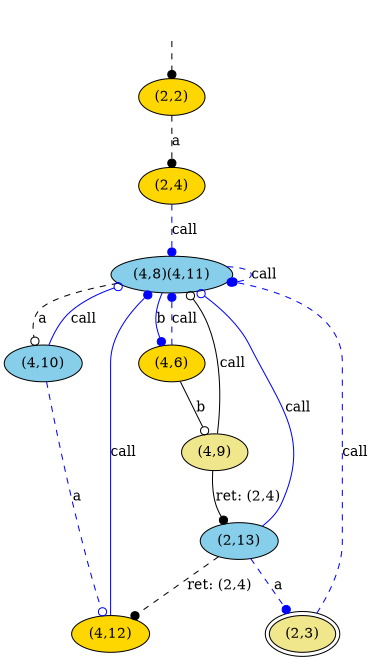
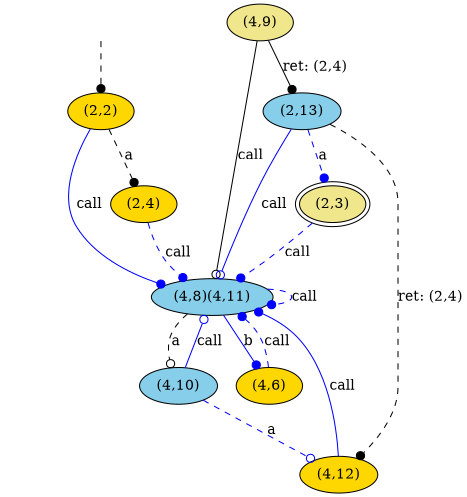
  digraph {
    node [style=filled fillcolor=gold]
    edge [arrowhead=dot color=blue style=dashed]
    "(2,2)__precursor__" [style=invis fillcolor=""]
    "(2,2)"
    "(4,8)(4,11)" [fillcolor=skyblue]
    "(2,4)"
    "(4,10)" [fillcolor=skyblue]
    "(4,6)"
    "(2,3)" [fillcolor=khaki peripheries=2]
    "(4,12)"
    "(4,9)" [fillcolor=khaki]
    "(2,13)" [fillcolor=skyblue]
    "(2,2)__precursor__" -> "(2,2)" [color=black]
+   "(2,2)" -> "(4,8)(4,11)" [label=call style=solid]
    "(2,2)" -> "(2,4)" [color=black label=a]
    "(4,8)(4,11)" -> "(4,8)(4,11)" [label=call]
    "(4,8)(4,11)" -> "(4,10)" [arrowhead=odot color=black label=a]
    "(4,8)(4,11)" -> "(4,6)" [label=b style=solid]
    "(2,4)" -> "(4,8)(4,11)" [label=call]
    "(4,10)" -> "(4,8)(4,11)" [arrowhead=odot label=call style=solid]
    "(4,10)" -> "(4,12)" [arrowhead=odot label=a]
    "(4,6)" -> "(4,8)(4,11)" [label=call]
-   "(4,6)" -> "(4,9)" [arrowhead=odot color=black label=b style=solid]
    "(2,3)" -> "(4,8)(4,11)" [label=call]
    "(4,12)" -> "(4,8)(4,11)" [label=call style=solid]
    "(4,9)" -> "(4,8)(4,11)" [arrowhead=odot color=black label=call style=solid]
    "(4,9)" -> "(2,13)" [color=black label="ret: (2,4)" style=solid]
    "(2,13)" -> "(4,8)(4,11)" [arrowhead=odot label=call style=solid]
    "(2,13)" -> "(2,3)" [label=a]
    "(2,13)" -> "(4,12)" [color=black label="ret: (2,4)"]
  }
